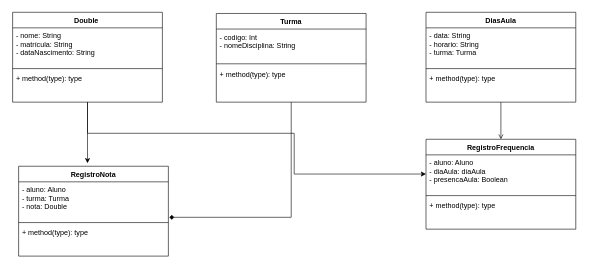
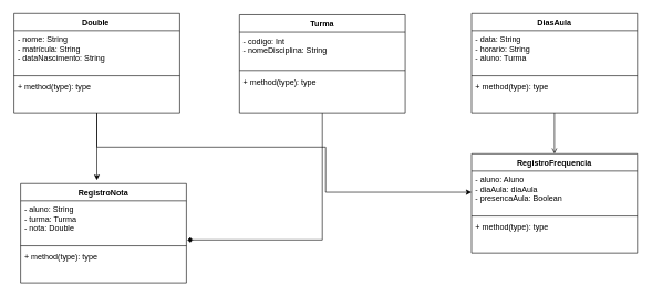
  <mxCell id="0" />
  <mxCell id="1" parent="0" />
  <mxCell id="2" style="edgeStyle=orthogonalEdgeStyle;rounded=0;orthogonalLoop=1;jettySize=auto;html=1;" edge="1" parent="1" source="3"><mxGeometry relative="1" as="geometry"><mxPoint x="145" y="272" as="targetPoint" /></mxGeometry></mxCell>
  <mxCell id="3" value="Double " style="swimlane;fontStyle=1;align=center;verticalAlign=top;childLayout=stackLayout;horizontal=1;startSize=26;horizontalStack=0;resizeParent=1;resizeParentMax=0;resizeLast=0;collapsible=1;marginBottom=0;" vertex="1" parent="1"><mxGeometry x="20" y="20" width="250" height="150" as="geometry" /></mxCell>
  <mxCell id="4" value="- nome: String&#10;- matrícula: String&#10;- dataNascimento: String" style="text;strokeColor=none;fillColor=none;align=left;verticalAlign=top;spacingLeft=4;spacingRight=4;overflow=hidden;rotatable=0;points=[[0,0.5],[1,0.5]];portConstraint=eastwest;" vertex="1" parent="3"><mxGeometry y="26" width="250" height="64" as="geometry" /></mxCell>
  <mxCell id="5" value="" style="line;strokeWidth=1;fillColor=none;align=left;verticalAlign=middle;spacingTop=-1;spacingLeft=3;spacingRight=3;rotatable=0;labelPosition=right;points=[];portConstraint=eastwest;strokeColor=inherit;" vertex="1" parent="3"><mxGeometry y="90" width="250" height="8" as="geometry" /></mxCell>
  <mxCell id="6" value="+ method(type): type" style="text;strokeColor=none;fillColor=none;align=left;verticalAlign=top;spacingLeft=4;spacingRight=4;overflow=hidden;rotatable=0;points=[[0,0.5],[1,0.5]];portConstraint=eastwest;" vertex="1" parent="3"><mxGeometry y="98" width="250" height="52" as="geometry" /></mxCell>
  <mxCell id="7" style="edgeStyle=orthogonalEdgeStyle;rounded=0;orthogonalLoop=1;jettySize=auto;html=1;entryX=1.006;entryY=0.925;entryDx=0;entryDy=0;entryPerimeter=0;endArrow=diamond;" edge="1" parent="1" source="8" target="22"><mxGeometry relative="1" as="geometry" /></mxCell>
  <mxCell id="8" value="Turma" style="swimlane;fontStyle=1;align=center;verticalAlign=top;childLayout=stackLayout;horizontal=1;startSize=26;horizontalStack=0;resizeParent=1;resizeParentMax=0;resizeLast=0;collapsible=1;marginBottom=0;" vertex="1" parent="1"><mxGeometry x="360" y="22" width="250" height="148" as="geometry" /></mxCell>
  <mxCell id="9" value="- codigo: Int&#10;- nomeDisciplina: String" style="text;strokeColor=none;fillColor=none;align=left;verticalAlign=top;spacingLeft=4;spacingRight=4;overflow=hidden;rotatable=0;points=[[0,0.5],[1,0.5]];portConstraint=eastwest;" vertex="1" parent="8"><mxGeometry y="26" width="250" height="54" as="geometry" /></mxCell>
  <mxCell id="10" value="" style="line;strokeWidth=1;fillColor=none;align=left;verticalAlign=middle;spacingTop=-1;spacingLeft=3;spacingRight=3;rotatable=0;labelPosition=right;points=[];portConstraint=eastwest;strokeColor=inherit;" vertex="1" parent="8"><mxGeometry y="80" width="250" height="8" as="geometry" /></mxCell>
  <mxCell id="11" value="+ method(type): type" style="text;strokeColor=none;fillColor=none;align=left;verticalAlign=top;spacingLeft=4;spacingRight=4;overflow=hidden;rotatable=0;points=[[0,0.5],[1,0.5]];portConstraint=eastwest;" vertex="1" parent="8"><mxGeometry y="88" width="250" height="60" as="geometry" /></mxCell>
  <mxCell id="12" style="edgeStyle=orthogonalEdgeStyle;rounded=0;orthogonalLoop=1;jettySize=auto;html=1;entryX=0.5;entryY=0;entryDx=0;entryDy=0;endArrow=open;" edge="1" parent="1" source="13" target="17"><mxGeometry relative="1" as="geometry" /></mxCell>
  <mxCell id="13" value="DiasAula" style="swimlane;fontStyle=1;align=center;verticalAlign=top;childLayout=stackLayout;horizontal=1;startSize=26;horizontalStack=0;resizeParent=1;resizeParentMax=0;resizeLast=0;collapsible=1;marginBottom=0;" vertex="1" parent="1"><mxGeometry x="710" y="20" width="250" height="150" as="geometry" /></mxCell>
- <mxCell id="14" value="- data: String&#10;- horario: String&#10;- turma: Turma&#10;" style="text;strokeColor=none;fillColor=none;align=left;verticalAlign=top;spacingLeft=4;spacingRight=4;overflow=hidden;rotatable=0;points=[[0,0.5],[1,0.5]];portConstraint=eastwest;" vertex="1" parent="13"><mxGeometry y="26" width="250" height="64" as="geometry" /></mxCell>
+ <mxCell id="14" value="- data: String&#10;- horario: String&#10;- aluno: Turma&#10;" style="text;strokeColor=none;fillColor=none;align=left;verticalAlign=top;spacingLeft=4;spacingRight=4;overflow=hidden;rotatable=0;points=[[0,0.5],[1,0.5]];portConstraint=eastwest;" vertex="1" parent="13"><mxGeometry y="26" width="250" height="64" as="geometry" /></mxCell>
  <mxCell id="15" value="" style="line;strokeWidth=1;fillColor=none;align=left;verticalAlign=middle;spacingTop=-1;spacingLeft=3;spacingRight=3;rotatable=0;labelPosition=right;points=[];portConstraint=eastwest;strokeColor=inherit;" vertex="1" parent="13"><mxGeometry y="90" width="250" height="8" as="geometry" /></mxCell>
  <mxCell id="16" value="+ method(type): type" style="text;strokeColor=none;fillColor=none;align=left;verticalAlign=top;spacingLeft=4;spacingRight=4;overflow=hidden;rotatable=0;points=[[0,0.5],[1,0.5]];portConstraint=eastwest;" vertex="1" parent="13"><mxGeometry y="98" width="250" height="52" as="geometry" /></mxCell>
  <mxCell id="17" value="RegistroFrequencia" style="swimlane;fontStyle=1;align=center;verticalAlign=top;childLayout=stackLayout;horizontal=1;startSize=26;horizontalStack=0;resizeParent=1;resizeParentMax=0;resizeLast=0;collapsible=1;marginBottom=0;" vertex="1" parent="1"><mxGeometry x="710" y="232" width="250" height="150" as="geometry" /></mxCell>
  <mxCell id="18" value="- aluno: Aluno&#10;- diaAula: diaAula&#10;- presencaAula: Boolean" style="text;strokeColor=none;fillColor=none;align=left;verticalAlign=top;spacingLeft=4;spacingRight=4;overflow=hidden;rotatable=0;points=[[0,0.5],[1,0.5]];portConstraint=eastwest;" vertex="1" parent="17"><mxGeometry y="26" width="250" height="64" as="geometry" /></mxCell>
  <mxCell id="19" value="" style="line;strokeWidth=1;fillColor=none;align=left;verticalAlign=middle;spacingTop=-1;spacingLeft=3;spacingRight=3;rotatable=0;labelPosition=right;points=[];portConstraint=eastwest;strokeColor=inherit;" vertex="1" parent="17"><mxGeometry y="90" width="250" height="8" as="geometry" /></mxCell>
  <mxCell id="20" value="+ method(type): type" style="text;strokeColor=none;fillColor=none;align=left;verticalAlign=top;spacingLeft=4;spacingRight=4;overflow=hidden;rotatable=0;points=[[0,0.5],[1,0.5]];portConstraint=eastwest;" vertex="1" parent="17"><mxGeometry y="98" width="250" height="52" as="geometry" /></mxCell>
  <mxCell id="21" value="RegistroNota" style="swimlane;fontStyle=1;align=center;verticalAlign=top;childLayout=stackLayout;horizontal=1;startSize=26;horizontalStack=0;resizeParent=1;resizeParentMax=0;resizeLast=0;collapsible=1;marginBottom=0;" vertex="1" parent="1"><mxGeometry x="30" y="277" width="250" height="150" as="geometry" /></mxCell>
- <mxCell id="22" value="- aluno: Aluno&#10;- turma: Turma&#10;- nota: Double" style="text;strokeColor=none;fillColor=none;align=left;verticalAlign=top;spacingLeft=4;spacingRight=4;overflow=hidden;rotatable=0;points=[[0,0.5],[1,0.5]];portConstraint=eastwest;" vertex="1" parent="21"><mxGeometry y="26" width="250" height="64" as="geometry" /></mxCell>
+ <mxCell id="22" value="- aluno: String&#10;- turma: Turma&#10;- nota: Double" style="text;strokeColor=none;fillColor=none;align=left;verticalAlign=top;spacingLeft=4;spacingRight=4;overflow=hidden;rotatable=0;points=[[0,0.5],[1,0.5]];portConstraint=eastwest;" vertex="1" parent="21"><mxGeometry y="26" width="250" height="64" as="geometry" /></mxCell>
  <mxCell id="23" value="" style="line;strokeWidth=1;fillColor=none;align=left;verticalAlign=middle;spacingTop=-1;spacingLeft=3;spacingRight=3;rotatable=0;labelPosition=right;points=[];portConstraint=eastwest;strokeColor=inherit;" vertex="1" parent="21"><mxGeometry y="90" width="250" height="8" as="geometry" /></mxCell>
  <mxCell id="24" value="+ method(type): type" style="text;strokeColor=none;fillColor=none;align=left;verticalAlign=top;spacingLeft=4;spacingRight=4;overflow=hidden;rotatable=0;points=[[0,0.5],[1,0.5]];portConstraint=eastwest;" vertex="1" parent="21"><mxGeometry y="98" width="250" height="52" as="geometry" /></mxCell>
  <mxCell id="25" style="edgeStyle=orthogonalEdgeStyle;rounded=0;orthogonalLoop=1;jettySize=auto;html=1;" edge="1" parent="1" source="6" target="18"><mxGeometry relative="1" as="geometry"><Array as="points"><mxPoint x="145" y="222" /><mxPoint x="490" y="222" /><mxPoint x="490" y="290" /></Array></mxGeometry></mxCell>
